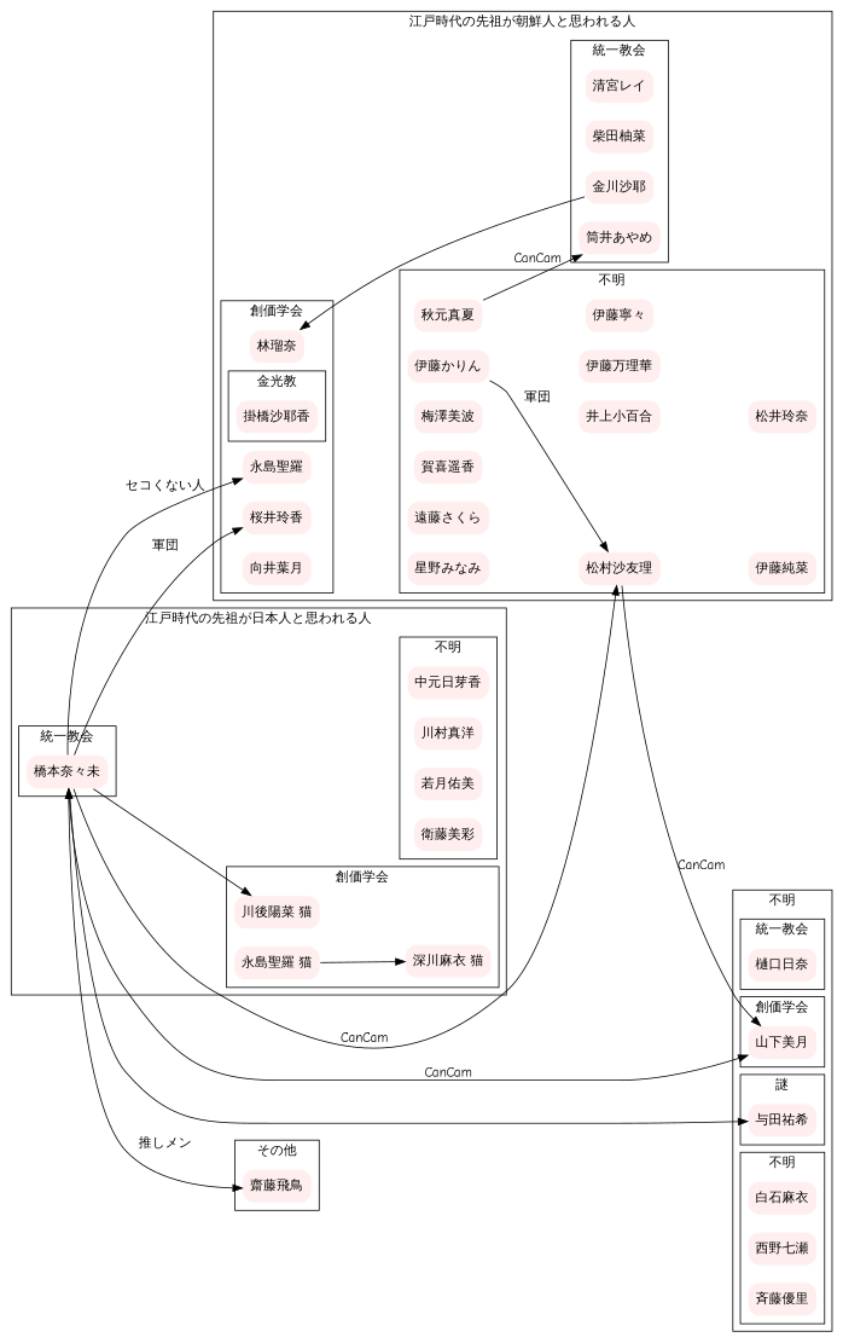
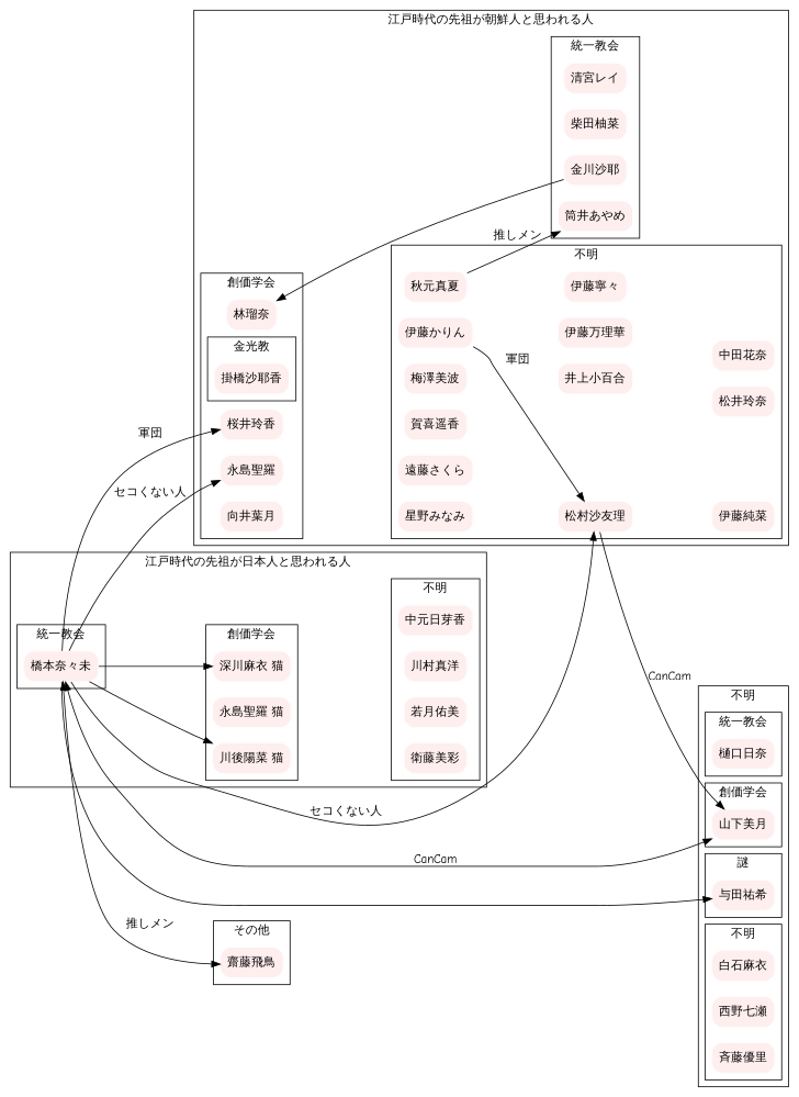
  digraph {
    fontname="Comic Neue"
    rankdir=LR
    node [color="#FFFFFF" fillcolor="#FFEEEE" fontname="Comic Neue" shape=box style="rounded,filled"]
    edge [fontname="Comic Neue" style=invis]
    n1 [label="掛橋沙耶香"]
    n2 [label="向井葉月"]
    n3 [label="桜井玲香"]
    n4 [label="永島聖羅"]
    n5 [label="林瑠奈"]
    n6 [label="清宮レイ"]
    n7 [label="柴田柚菜"]
    n8 [label="筒井あやめ"]
    n9 [label="金川沙耶"]
    n10 [label="松村沙友理"]
    n11 [label="伊藤純菜"]
    n12 [label="伊藤かりん"]
    n13 [label="秋元真夏"]
    n14 [label="梅澤美波"]
    n15 [label="賀喜遥香"]
    n16 [label="遠藤さくら"]
    n17 [label="星野みなみ"]
    n18 [label="井上小百合"]
    n19 [label="松井玲奈"]
+   n20 [label="中田花奈"]
    n21 [label="伊藤万理華"]
    n22 [label="伊藤寧々"]
    n23 [label="橋本奈々未"]
    n24 [label="川後陽菜 猫"]
    n25 [label="深川麻衣 猫"]
    n26 [label="永島聖羅 猫"]
    n27 [label="中元日芽香"]
    n28 [label="川村真洋"]
    n29 [label="若月佑美"]
    n30 [label="衛藤美彩"]
    n31 [label="樋口日奈"]
    n32 [label="山下美月"]
    n33 [label="与田祐希"]
    n34 [label="白石麻衣"]
    n35 [label="西野七瀬"]
    n36 [label="斉藤優里"]
    n37 [label="齋藤飛鳥"]
    subgraph cluster_1 {
      fillcolor="#EEEEFF"
      label="江戸時代の先祖が朝鮮人と思われる人"
      subgraph cluster_2 {
        fillcolor="#EEEEFF"
        label="創価学会"
        n2
        n3
        n4
        n5
        subgraph cluster_3 {
          fillcolor="#EEEEFF"
          label="金光教"
          n1
        }
      }
      subgraph cluster_4 {
        fillcolor="#EEEEFF"
        label="統一教会"
        n6
        n7
        n8
        n9
      }
      subgraph cluster_5 {
        fillcolor="#EEEEFF"
        label="不明"
        n10
        n11
        n12
        n13
        n14
        n15
        n16
        n17
        n18
        n19
+       n20
        n21
        n22
      }
    }
    subgraph cluster_6 {
      label="江戸時代の先祖が日本人と思われる人"
      subgraph cluster_7 {
        label="統一教会"
        n23
      }
      subgraph cluster_8 {
        label="創価学会"
        n24
        n25
        n26
      }
      subgraph cluster_9 {
        label="不明"
        n27
        n28
        n29
        n30
      }
    }
    subgraph cluster_10 {
      label="不明"
      subgraph cluster_11 {
        label="統一教会"
        n31
      }
      subgraph cluster_12 {
        label="創価学会"
        n32
      }
      subgraph cluster_13 {
        label="謎"
        n33
      }
      subgraph cluster_14 {
        label="不明"
        n34
        n35
        n36
      }
    }
    subgraph cluster_15 {
      label="その他"
      n37
    }
    n1 -> n16
    n2 -> n23
    n2 -> n27
    n5 -> n9 [dir=back style=""]
    n10 -> n11
    n10 -> n32 [label=CanCam style=""]
    n12 -> n10 [label="軍団" style=""]
-   n13 -> n8 [label=CanCam style=""]
+   n13 -> n8 [label="推しメン" style=""]
    n13 -> n18
    n13 -> n21
    n13 -> n22
    n16 -> n24
    n17 -> n10
    n18 -> n19
+   n18 -> n20
    n23 -> n1
    n23 -> n3 [label="軍団" style=""]
    n23 -> n4 [label="セコくない人" style=""]
-   n23 -> n10 [label=CanCam style=""]
+   n23 -> n10 [label="セコくない人" style=""]
    n23 -> n24 [style=""]
-   n26 -> n25 [style=""]
+   n23 -> n25 [style=""]
    n23 -> n27
    n23 -> n32 [dir=both label=CanCam style=""]
    n23 -> n33 [style=""]
    n23 -> n37 [dir=both label="推しメン" style=""]
    n24 -> n32
    n26 -> n30
  }
